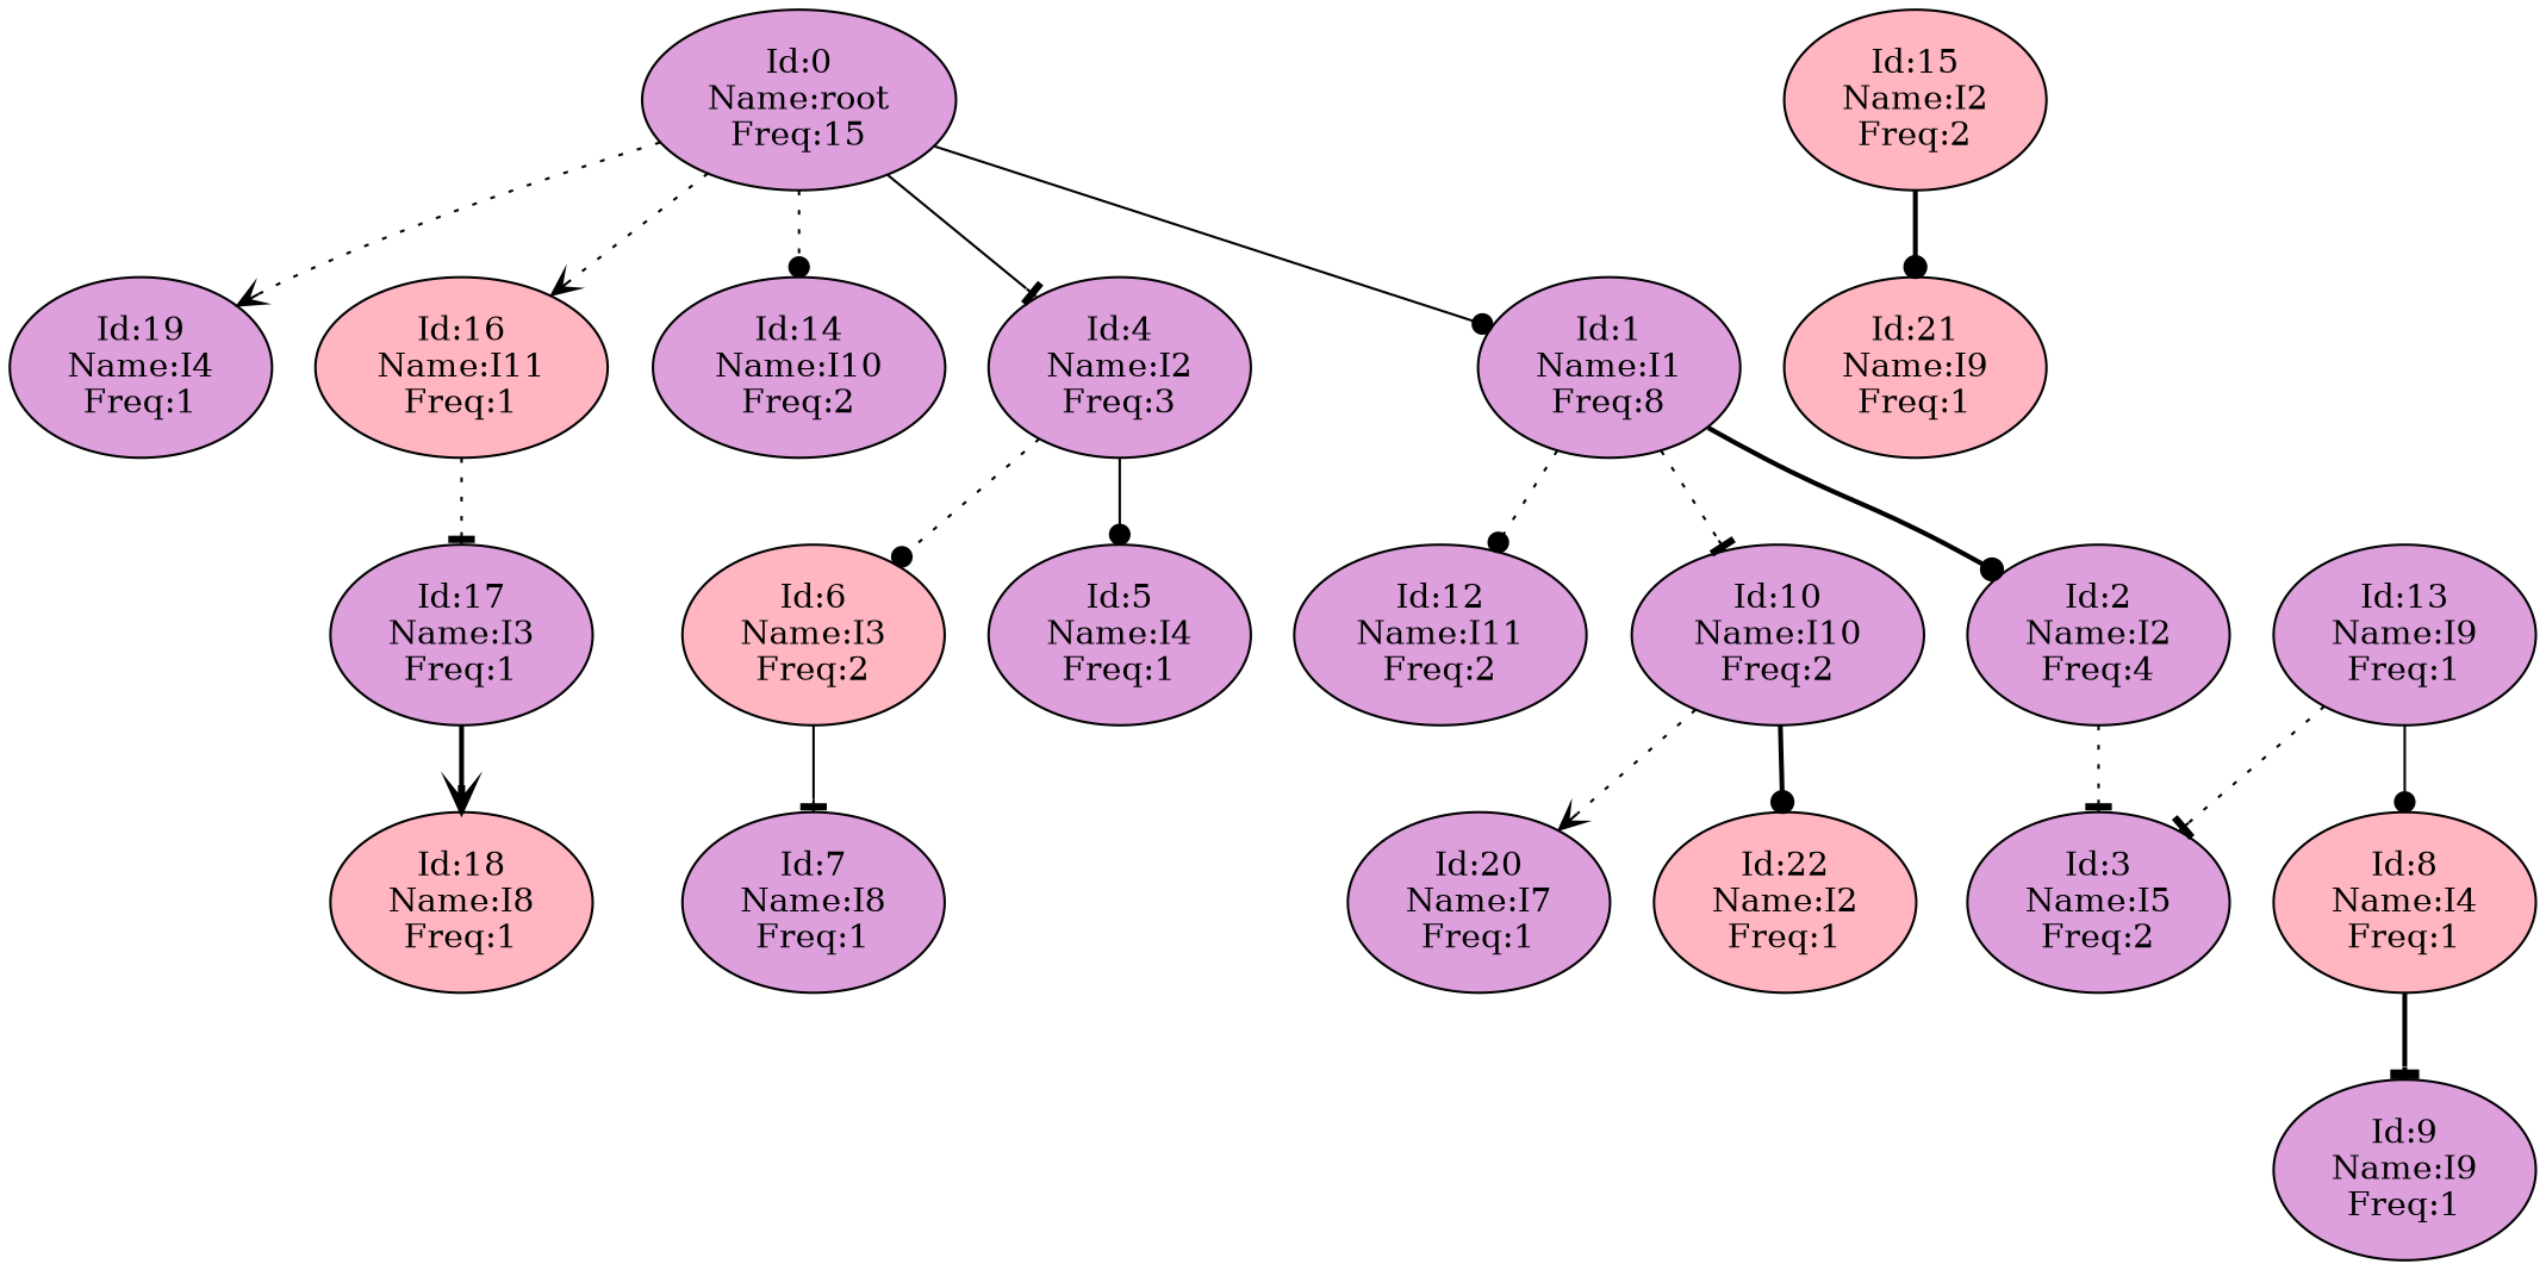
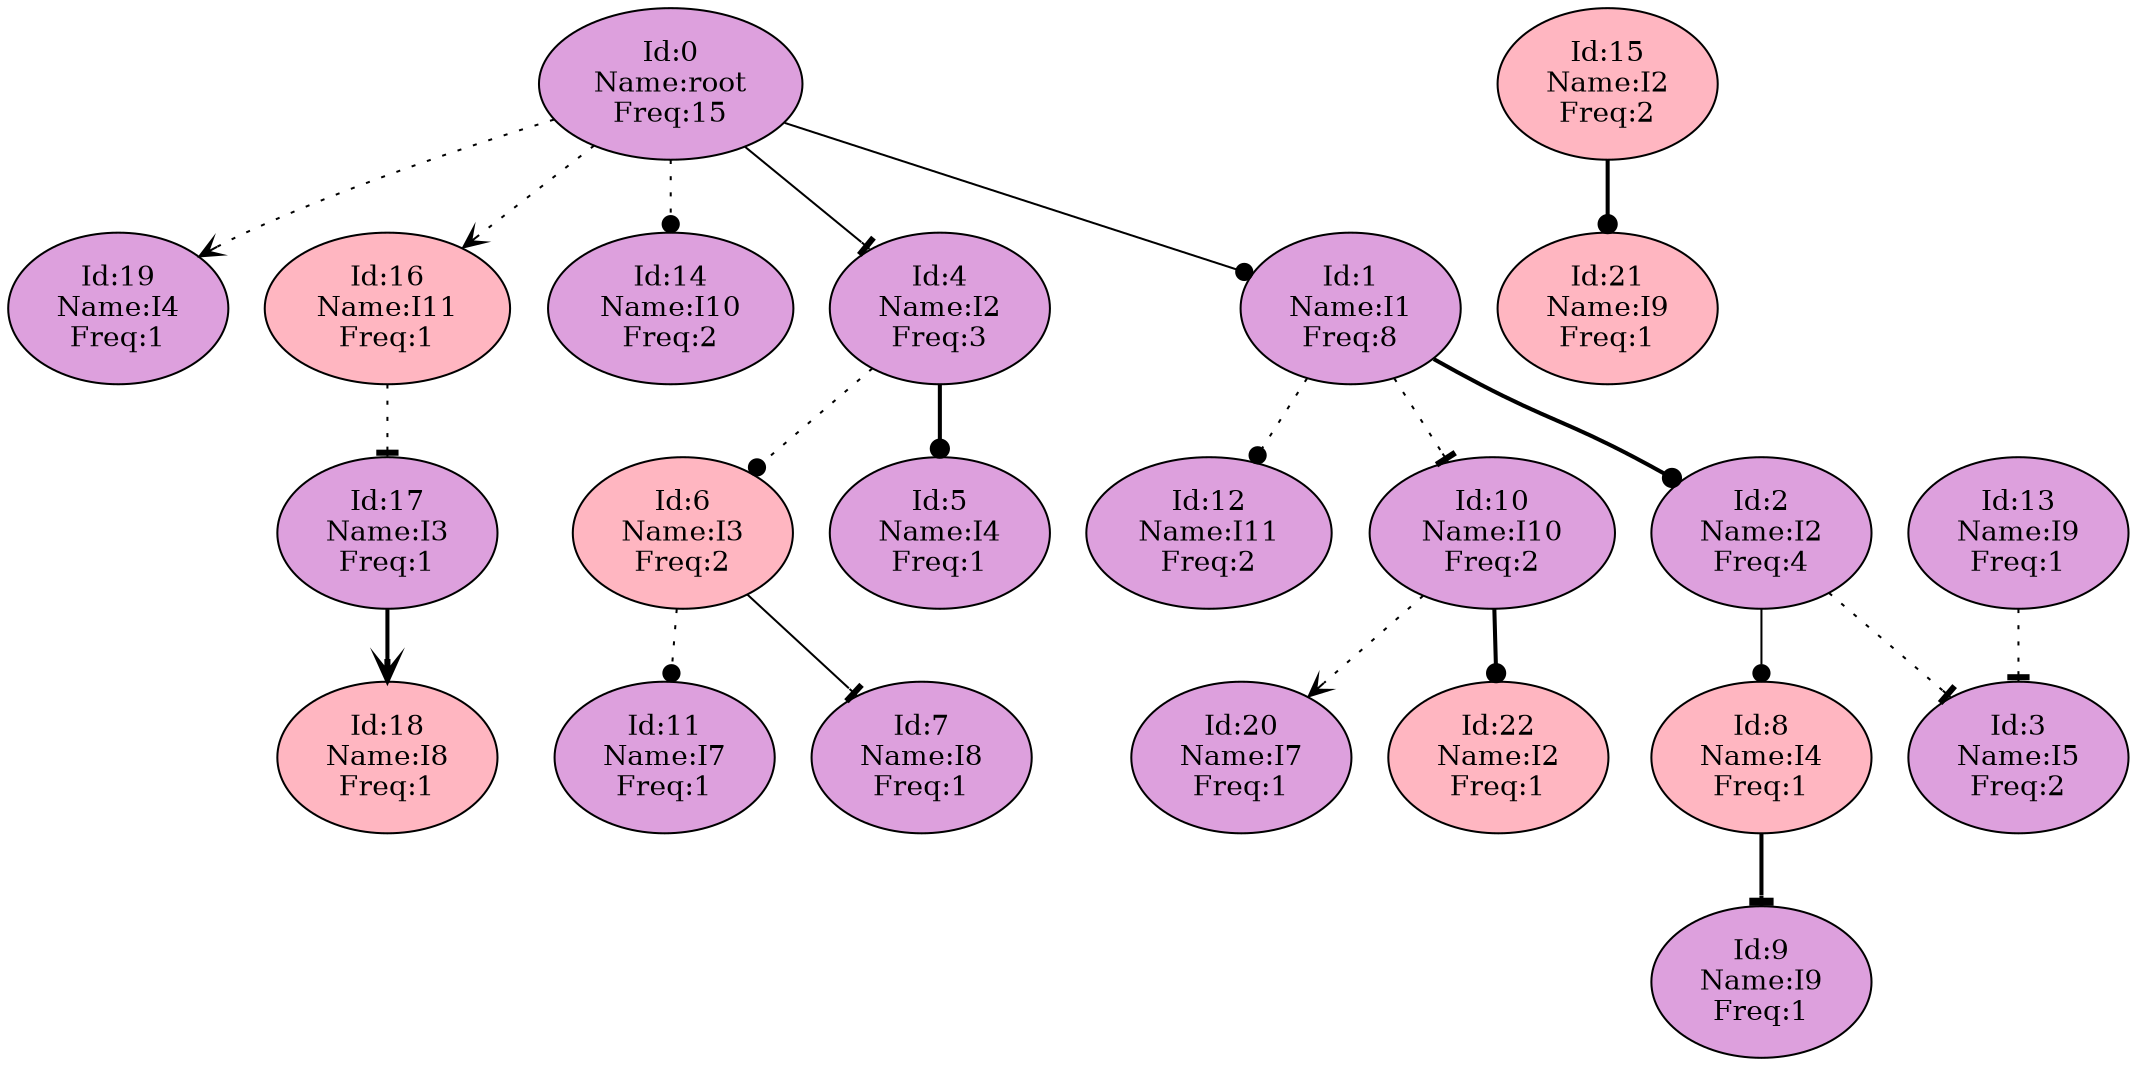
  digraph {
    node [fillcolor=plum style=filled]
    edge [arrowhead=dot style=dotted]
    "Id:0\nName:root\nFreq:15"
    "Id:19\nName:I4\nFreq:1"
    "Id:16\nName:I11\nFreq:1" [fillcolor=lightpink]
    "Id:14\nName:I10\nFreq:2"
    "Id:4\nName:I2\nFreq:3"
    "Id:1\nName:I1\nFreq:8"
    "Id:17\nName:I3\nFreq:1"
    "Id:6\nName:I3\nFreq:2" [fillcolor=lightpink]
    "Id:5\nName:I4\nFreq:1"
    "Id:12\nName:I11\nFreq:2"
    "Id:10\nName:I10\nFreq:2"
    "Id:2\nName:I2\nFreq:4"
    "Id:18\nName:I8\nFreq:1" [fillcolor=lightpink]
    "Id:15\nName:I2\nFreq:2" [fillcolor=lightpink]
    "Id:21\nName:I9\nFreq:1" [fillcolor=lightpink]
+   "Id:11\nName:I7\nFreq:1"
    "Id:7\nName:I8\nFreq:1"
    "Id:20\nName:I7\nFreq:1"
    "Id:22\nName:I2\nFreq:1" [fillcolor=lightpink]
    "Id:8\nName:I4\nFreq:1" [fillcolor=lightpink]
    "Id:3\nName:I5\nFreq:2"
    "Id:9\nName:I9\nFreq:1"
    "Id:13\nName:I9\nFreq:1"
    "Id:0\nName:root\nFreq:15" -> "Id:19\nName:I4\nFreq:1" [arrowhead=vee]
    "Id:0\nName:root\nFreq:15" -> "Id:16\nName:I11\nFreq:1" [arrowhead=vee]
    "Id:0\nName:root\nFreq:15" -> "Id:14\nName:I10\nFreq:2"
    "Id:0\nName:root\nFreq:15" -> "Id:4\nName:I2\nFreq:3" [arrowhead=tee style=solid]
    "Id:0\nName:root\nFreq:15" -> "Id:1\nName:I1\nFreq:8" [style=solid]
    "Id:16\nName:I11\nFreq:1" -> "Id:17\nName:I3\nFreq:1" [arrowhead=tee]
    "Id:4\nName:I2\nFreq:3" -> "Id:6\nName:I3\nFreq:2"
-   "Id:4\nName:I2\nFreq:3" -> "Id:5\nName:I4\nFreq:1" [style=solid]
+   "Id:4\nName:I2\nFreq:3" -> "Id:5\nName:I4\nFreq:1" [style=bold]
    "Id:1\nName:I1\nFreq:8" -> "Id:12\nName:I11\nFreq:2"
    "Id:1\nName:I1\nFreq:8" -> "Id:10\nName:I10\nFreq:2" [arrowhead=tee]
    "Id:1\nName:I1\nFreq:8" -> "Id:2\nName:I2\nFreq:4" [style=bold]
    "Id:17\nName:I3\nFreq:1" -> "Id:18\nName:I8\nFreq:1" [arrowhead=vee style=bold]
+   "Id:6\nName:I3\nFreq:2" -> "Id:11\nName:I7\nFreq:1"
    "Id:6\nName:I3\nFreq:2" -> "Id:7\nName:I8\nFreq:1" [arrowhead=tee style=solid]
    "Id:10\nName:I10\nFreq:2" -> "Id:20\nName:I7\nFreq:1" [arrowhead=vee]
    "Id:10\nName:I10\nFreq:2" -> "Id:22\nName:I2\nFreq:1" [style=bold]
-   "Id:13\nName:I9\nFreq:1" -> "Id:8\nName:I4\nFreq:1" [style=solid]
+   "Id:2\nName:I2\nFreq:4" -> "Id:8\nName:I4\nFreq:1" [style=solid]
    "Id:2\nName:I2\nFreq:4" -> "Id:3\nName:I5\nFreq:2" [arrowhead=tee]
    "Id:15\nName:I2\nFreq:2" -> "Id:21\nName:I9\nFreq:1" [style=bold]
    "Id:8\nName:I4\nFreq:1" -> "Id:9\nName:I9\nFreq:1" [arrowhead=tee style=bold]
    "Id:13\nName:I9\nFreq:1" -> "Id:3\nName:I5\nFreq:2" [arrowhead=tee]
  }
